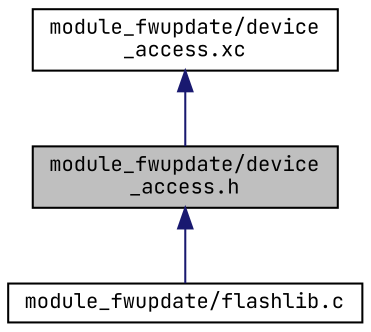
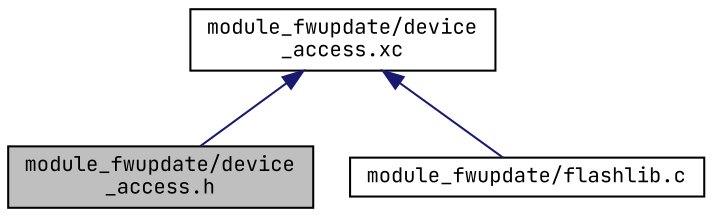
  digraph {
    fontname="JetBrains Mono"
    node [color=black fillcolor=white fontname="JetBrains Mono" fontsize=10 shape=record style=filled]
    edge [color=midnightblue dir=back fontname="JetBrains Mono" fontsize=10 labelfontname=Helvetica labelfontsize=10 style=solid]
    n1 [fillcolor=grey75 fontcolor=black height=0.2 label="module_fwupdate/device\l_access.h" width=0.4]
    n2 [height=0.2 label="module_fwupdate/flashlib.c" width=0.4]
    n3 [height=0.2 label="module_fwupdate/device\l_access.xc" width=0.4]
-   n1 -> n2
+   n3 -> n2
    n3 -> n1
  }
